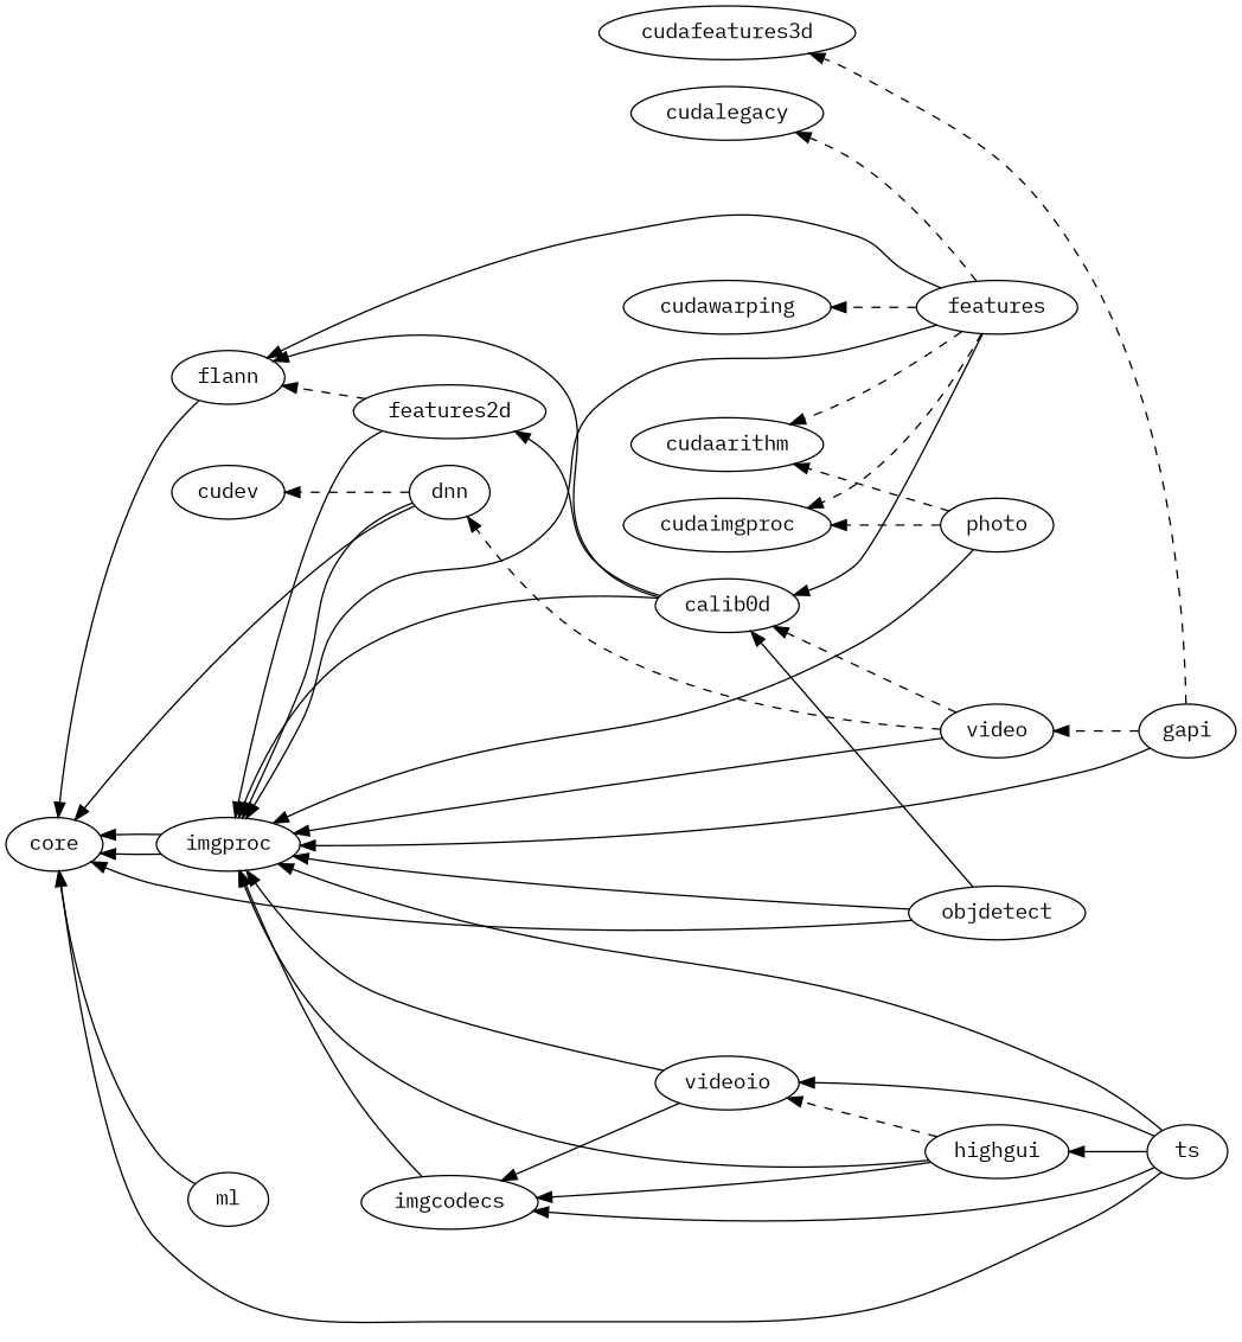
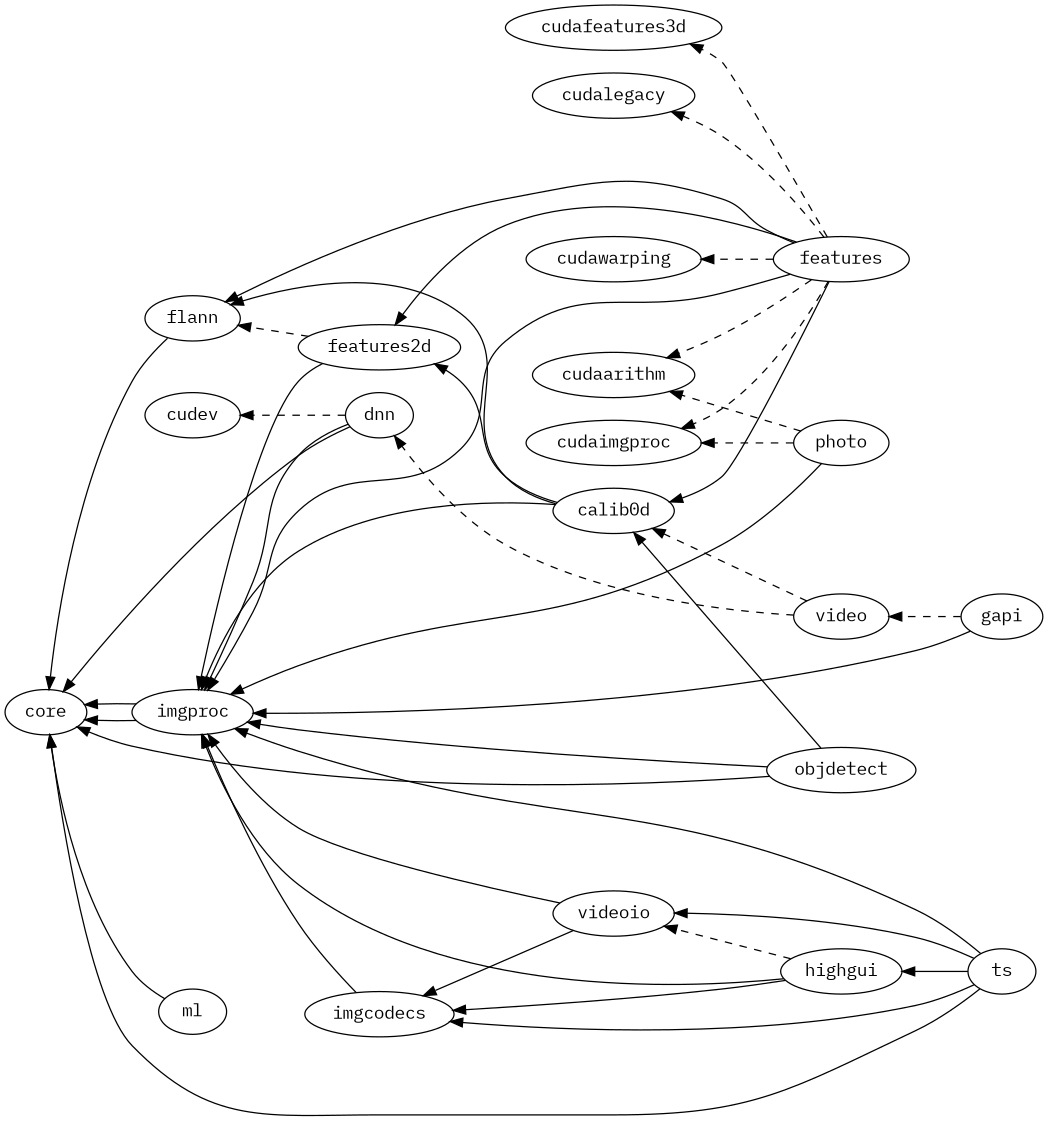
  digraph {
    fontname="IBM Plex Mono"
    rankdir=RL
    node [fontname="IBM Plex Mono"]
    edge [fontname="IBM Plex Mono"]
    n1 [label=calib0d]
    imgproc
    features2d
    flann
    core
    dnn
    cudev
    gapi
    video
    highgui
    imgcodecs
    videoio
    ml
    objdetect
    photo
    cudaarithm
    cudaimgproc
    n18 [label=features]
    cudawarping
    n20 [label=cudafeatures3d]
    cudalegacy
    ts
    n1 -> imgproc
    n1 -> features2d
    n1 -> flann
    imgproc -> core
    imgproc -> core
    features2d -> imgproc
    features2d -> flann [style=dashed]
    flann -> core
    dnn -> imgproc
    dnn -> core
    dnn -> cudev [style=dashed]
    gapi -> imgproc
    gapi -> video [style=dashed]
    video -> n1 [style=dashed]
-   video -> imgproc
    video -> dnn [style=dashed]
    highgui -> imgproc
    highgui -> imgcodecs
    highgui -> videoio [style=dashed]
    imgcodecs -> imgproc
    videoio -> imgproc
    videoio -> imgcodecs
    ml -> core
    objdetect -> n1
    objdetect -> imgproc
    objdetect -> core
    photo -> imgproc
    photo -> cudaarithm [style=dashed]
    photo -> cudaimgproc [style=dashed]
    n18 -> n1
    n18 -> imgproc
+   n18 -> features2d
    n18 -> flann
    n18 -> cudaarithm [style=dashed]
    n18 -> cudaimgproc [style=dashed]
    n18 -> cudawarping [style=dashed]
-   gapi -> n20 [style=dashed]
+   n18 -> n20 [style=dashed]
    n18 -> cudalegacy [style=dashed]
    ts -> imgproc
    ts -> core
    ts -> highgui
    ts -> imgcodecs
    ts -> videoio
  }
